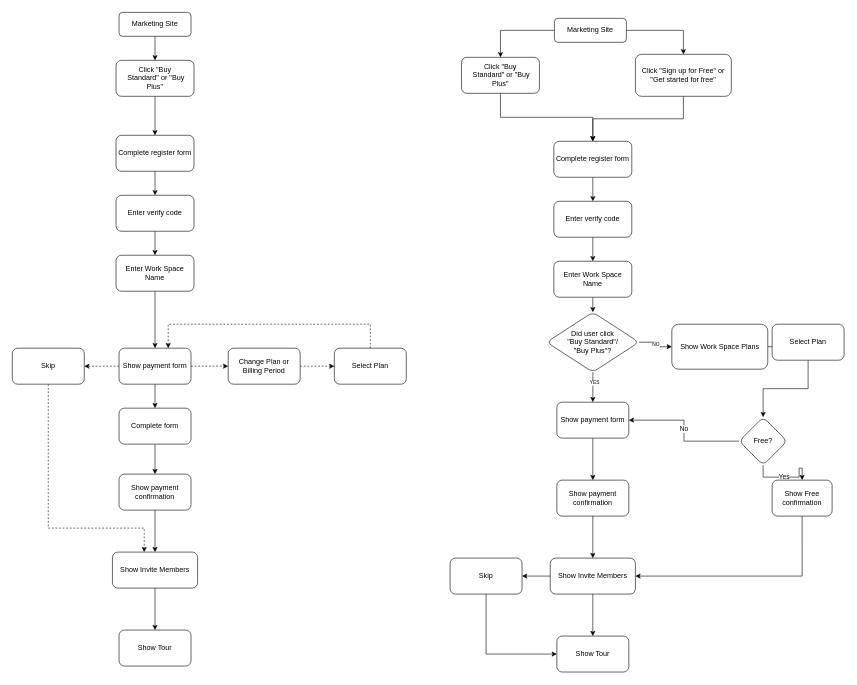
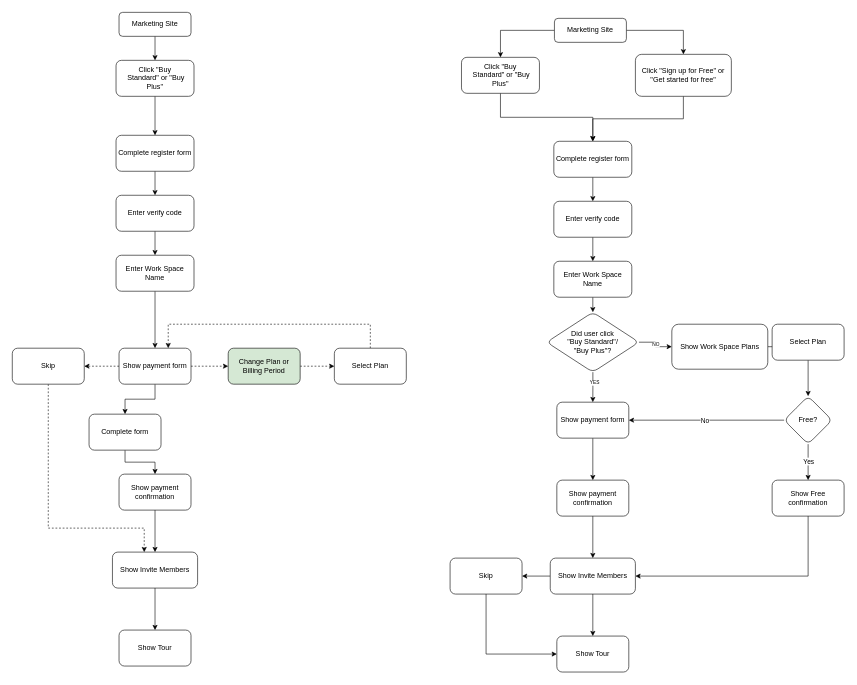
  <mxCell id="0" />
  <mxCell id="1" parent="0" />
  <mxCell id="2" value="" style="edgeStyle=orthogonalEdgeStyle;rounded=0;orthogonalLoop=1;jettySize=auto;html=1;fontSize=12;" edge="1" parent="1" source="3" target="5"><mxGeometry relative="1" as="geometry" /></mxCell>
  <mxCell id="3" value="Marketing Site" style="rounded=1;whiteSpace=wrap;html=1;fontSize=12;glass=0;strokeWidth=1;shadow=0;" parent="1" vertex="1"><mxGeometry x="197.99" y="20" width="120" height="40" as="geometry" /></mxCell>
  <mxCell id="4" value="" style="edgeStyle=orthogonalEdgeStyle;rounded=0;orthogonalLoop=1;jettySize=auto;html=1;fontSize=12;" edge="1" parent="1" source="5" target="7"><mxGeometry relative="1" as="geometry" /></mxCell>
  <mxCell id="5" value="&lt;div&gt;Click &quot;Buy&lt;/div&gt;&lt;div&gt;&amp;nbsp;Standard&quot; or &quot;Buy Plus&quot;&lt;/div&gt;" style="rounded=1;whiteSpace=wrap;html=1;fontSize=12;glass=0;strokeWidth=1;shadow=0;" parent="1" vertex="1"><mxGeometry x="192.99" y="100" width="130" height="60" as="geometry" /></mxCell>
  <mxCell id="6" value="" style="edgeStyle=orthogonalEdgeStyle;rounded=0;orthogonalLoop=1;jettySize=auto;html=1;" parent="1" source="7" target="9" edge="1"><mxGeometry relative="1" as="geometry" /></mxCell>
  <mxCell id="7" value="&lt;div&gt;Complete register form&lt;/div&gt;" style="rounded=1;whiteSpace=wrap;html=1;fontSize=12;glass=0;strokeWidth=1;shadow=0;" parent="1" vertex="1"><mxGeometry x="193" y="225" width="130" height="60" as="geometry" /></mxCell>
  <mxCell id="8" value="" style="edgeStyle=orthogonalEdgeStyle;rounded=0;orthogonalLoop=1;jettySize=auto;html=1;" parent="1" source="9" target="11" edge="1"><mxGeometry relative="1" as="geometry" /></mxCell>
  <mxCell id="9" value="&lt;div&gt;Enter verify code&lt;/div&gt;" style="rounded=1;whiteSpace=wrap;html=1;fontSize=12;glass=0;strokeWidth=1;shadow=0;" parent="1" vertex="1"><mxGeometry x="193" y="325" width="130" height="60" as="geometry" /></mxCell>
  <mxCell id="10" style="edgeStyle=orthogonalEdgeStyle;rounded=0;orthogonalLoop=1;jettySize=auto;html=1;exitX=0.5;exitY=1;exitDx=0;exitDy=0;fontSize=12;" edge="1" parent="1" source="11" target="15"><mxGeometry relative="1" as="geometry" /></mxCell>
  <mxCell id="11" value="&lt;div&gt;Enter Work Space Name&lt;/div&gt;" style="rounded=1;whiteSpace=wrap;html=1;fontSize=12;glass=0;strokeWidth=1;shadow=0;" parent="1" vertex="1"><mxGeometry x="193" y="425" width="130" height="60" as="geometry" /></mxCell>
  <mxCell id="12" value="" style="edgeStyle=orthogonalEdgeStyle;rounded=0;orthogonalLoop=1;jettySize=auto;html=1;fontSize=12;dashed=1;" edge="1" parent="1" source="15" target="17"><mxGeometry relative="1" as="geometry" /></mxCell>
  <mxCell id="13" value="" style="edgeStyle=orthogonalEdgeStyle;rounded=0;orthogonalLoop=1;jettySize=auto;html=1;fontSize=12;" edge="1" parent="1" source="15" target="65"><mxGeometry relative="1" as="geometry" /></mxCell>
  <mxCell id="14" value="" style="edgeStyle=orthogonalEdgeStyle;rounded=0;orthogonalLoop=1;jettySize=auto;html=1;fontSize=12;dashed=1;" edge="1" parent="1" source="15" target="67"><mxGeometry relative="1" as="geometry" /></mxCell>
  <mxCell id="15" value="Show payment form" style="whiteSpace=wrap;html=1;rounded=1;shadow=0;fontSize=12;strokeWidth=1;glass=0;" parent="1" vertex="1"><mxGeometry x="197.995" y="580" width="120" height="60" as="geometry" /></mxCell>
  <mxCell id="16" value="" style="edgeStyle=orthogonalEdgeStyle;rounded=0;orthogonalLoop=1;jettySize=auto;html=1;dashed=1;" edge="1" parent="1" source="17" target="24"><mxGeometry relative="1" as="geometry" /></mxCell>
- <mxCell id="17" value="&lt;div&gt;Change Plan or Billing Period&lt;/div&gt;" style="whiteSpace=wrap;html=1;rounded=1;shadow=0;fontSize=12;strokeWidth=1;glass=0;" parent="1" vertex="1"><mxGeometry x="379.995" y="580" width="120" height="60" as="geometry" /></mxCell>
+ <mxCell id="17" value="&lt;div&gt;Change Plan or Billing Period&lt;/div&gt;" style="whiteSpace=wrap;html=1;rounded=1;shadow=0;fontSize=12;strokeWidth=1;glass=0;fillColor=#d5e8d4;" parent="1" vertex="1"><mxGeometry x="379.995" y="580" width="120" height="60" as="geometry" /></mxCell>
  <mxCell id="18" style="edgeStyle=orthogonalEdgeStyle;rounded=0;orthogonalLoop=1;jettySize=auto;html=1;exitX=0.5;exitY=1;exitDx=0;exitDy=0;entryX=0.5;entryY=0;entryDx=0;entryDy=0;fontSize=12;" parent="1" source="19" target="20" edge="1"><mxGeometry relative="1" as="geometry" /></mxCell>
  <mxCell id="19" value="Show Invite Members" style="whiteSpace=wrap;html=1;rounded=1;shadow=0;fontSize=12;strokeWidth=1;glass=0;" parent="1" vertex="1"><mxGeometry x="187" y="920" width="141.99" height="60" as="geometry" /></mxCell>
  <mxCell id="20" value="Show Tour" style="whiteSpace=wrap;html=1;rounded=1;shadow=0;fontSize=12;strokeWidth=1;glass=0;" parent="1" vertex="1"><mxGeometry x="198.005" y="1050" width="120" height="60" as="geometry" /></mxCell>
  <mxCell id="21" style="edgeStyle=orthogonalEdgeStyle;rounded=0;orthogonalLoop=1;jettySize=auto;html=1;exitX=0.5;exitY=1;exitDx=0;exitDy=0;entryX=0.5;entryY=0;entryDx=0;entryDy=0;fontSize=12;" parent="1" source="22" target="19" edge="1"><mxGeometry relative="1" as="geometry" /></mxCell>
  <mxCell id="22" value="Show payment confirmation" style="whiteSpace=wrap;html=1;rounded=1;shadow=0;fontSize=12;strokeWidth=1;glass=0;" parent="1" vertex="1"><mxGeometry x="197.995" y="790" width="120" height="60" as="geometry" /></mxCell>
  <mxCell id="23" style="edgeStyle=orthogonalEdgeStyle;rounded=0;orthogonalLoop=1;jettySize=auto;html=1;exitX=0.5;exitY=0;exitDx=0;exitDy=0;fontSize=12;dashed=1;" edge="1" parent="1" source="24"><mxGeometry relative="1" as="geometry"><mxPoint x="280" y="580" as="targetPoint" /><Array as="points"><mxPoint x="617" y="540" /><mxPoint x="280" y="540" /><mxPoint x="280" y="580" /></Array></mxGeometry></mxCell>
  <mxCell id="24" value="Select Plan" style="whiteSpace=wrap;html=1;rounded=1;shadow=0;fontSize=12;strokeWidth=1;glass=0;" parent="1" vertex="1"><mxGeometry x="556.995" y="580" width="120" height="60" as="geometry" /></mxCell>
  <mxCell id="25" value="" style="edgeStyle=orthogonalEdgeStyle;rounded=0;orthogonalLoop=1;jettySize=auto;html=1;" edge="1" parent="1" source="27" target="29"><mxGeometry relative="1" as="geometry" /></mxCell>
  <mxCell id="26" value="" style="edgeStyle=orthogonalEdgeStyle;rounded=0;orthogonalLoop=1;jettySize=auto;html=1;" edge="1" parent="1" source="27" target="31"><mxGeometry relative="1" as="geometry" /></mxCell>
  <mxCell id="27" value="Marketing Site" style="rounded=1;whiteSpace=wrap;html=1;fontSize=12;glass=0;strokeWidth=1;shadow=0;" vertex="1" parent="1"><mxGeometry x="923.99" y="30" width="120" height="40" as="geometry" /></mxCell>
  <mxCell id="28" value="" style="edgeStyle=orthogonalEdgeStyle;rounded=0;orthogonalLoop=1;jettySize=auto;html=1;exitX=0.5;exitY=1;exitDx=0;exitDy=0;" edge="1" parent="1" source="29" target="33"><mxGeometry relative="1" as="geometry" /></mxCell>
  <mxCell id="29" value="&lt;div&gt;Click &quot;Buy&lt;/div&gt;&lt;div&gt;&amp;nbsp;Standard&quot; or &quot;Buy Plus&quot;&lt;/div&gt;" style="rounded=1;whiteSpace=wrap;html=1;fontSize=12;glass=0;strokeWidth=1;shadow=0;" vertex="1" parent="1"><mxGeometry x="768.99" y="95" width="130" height="60" as="geometry" /></mxCell>
  <mxCell id="30" style="edgeStyle=orthogonalEdgeStyle;rounded=0;orthogonalLoop=1;jettySize=auto;html=1;exitX=0.5;exitY=1;exitDx=0;exitDy=0;entryX=0.5;entryY=0;entryDx=0;entryDy=0;" edge="1" parent="1" source="31" target="33"><mxGeometry relative="1" as="geometry" /></mxCell>
  <mxCell id="31" value="Click &quot;Sign up for Free&quot; or &quot;Get started for free&quot;" style="rounded=1;whiteSpace=wrap;html=1;fontSize=12;glass=0;strokeWidth=1;shadow=0;" vertex="1" parent="1"><mxGeometry x="1058.99" y="90" width="160" height="70" as="geometry" /></mxCell>
  <mxCell id="32" value="" style="edgeStyle=orthogonalEdgeStyle;rounded=0;orthogonalLoop=1;jettySize=auto;html=1;" edge="1" parent="1" source="33" target="35"><mxGeometry relative="1" as="geometry" /></mxCell>
  <mxCell id="33" value="&lt;div&gt;Complete register form&lt;/div&gt;" style="rounded=1;whiteSpace=wrap;html=1;fontSize=12;glass=0;strokeWidth=1;shadow=0;" vertex="1" parent="1"><mxGeometry x="922.99" y="235" width="130" height="60" as="geometry" /></mxCell>
  <mxCell id="34" value="" style="edgeStyle=orthogonalEdgeStyle;rounded=0;orthogonalLoop=1;jettySize=auto;html=1;" edge="1" parent="1" source="35" target="37"><mxGeometry relative="1" as="geometry" /></mxCell>
  <mxCell id="35" value="&lt;div&gt;Enter verify code&lt;/div&gt;" style="rounded=1;whiteSpace=wrap;html=1;fontSize=12;glass=0;strokeWidth=1;shadow=0;" vertex="1" parent="1"><mxGeometry x="922.99" y="335" width="130" height="60" as="geometry" /></mxCell>
  <mxCell id="36" value="" style="edgeStyle=orthogonalEdgeStyle;rounded=0;orthogonalLoop=1;jettySize=auto;html=1;" edge="1" parent="1" source="37" target="42"><mxGeometry relative="1" as="geometry" /></mxCell>
  <mxCell id="37" value="&lt;div&gt;Enter Work Space Name&lt;/div&gt;" style="rounded=1;whiteSpace=wrap;html=1;fontSize=12;glass=0;strokeWidth=1;shadow=0;" vertex="1" parent="1"><mxGeometry x="922.99" y="435" width="130" height="60" as="geometry" /></mxCell>
  <mxCell id="38" value="" style="edgeStyle=orthogonalEdgeStyle;rounded=0;orthogonalLoop=1;jettySize=auto;html=1;fontSize=8;" edge="1" parent="1" source="42" target="44"><mxGeometry relative="1" as="geometry" /></mxCell>
  <mxCell id="39" value="YES" style="edgeLabel;html=1;align=center;verticalAlign=middle;resizable=0;points=[];fontSize=8;" vertex="1" connectable="0" parent="38"><mxGeometry x="-0.292" y="2" relative="1" as="geometry"><mxPoint as="offset" /></mxGeometry></mxCell>
  <mxCell id="40" value="" style="edgeStyle=orthogonalEdgeStyle;rounded=0;orthogonalLoop=1;jettySize=auto;html=1;fontSize=8;" edge="1" parent="1" source="42" target="46"><mxGeometry relative="1" as="geometry" /></mxCell>
  <mxCell id="41" value="NO" style="edgeLabel;html=1;align=center;verticalAlign=middle;resizable=0;points=[];fontSize=8;" vertex="1" connectable="0" parent="40"><mxGeometry x="-0.014" relative="1" as="geometry"><mxPoint as="offset" /></mxGeometry></mxCell>
  <mxCell id="42" value="&lt;div style=&quot;font-size: 12px;&quot;&gt;Did user click &lt;br style=&quot;font-size: 12px;&quot;&gt;&lt;/div&gt;&lt;div style=&quot;font-size: 12px;&quot;&gt;&quot;Buy Standard&quot;/&lt;br style=&quot;font-size: 12px;&quot;&gt;&lt;/div&gt;&lt;div style=&quot;font-size: 12px;&quot;&gt;&quot;Buy Plus&quot;?&lt;/div&gt;" style="rhombus;whiteSpace=wrap;html=1;rounded=1;shadow=0;strokeWidth=1;glass=0;fontSize=12;" vertex="1" parent="1"><mxGeometry x="911.06" y="520" width="153.88" height="100" as="geometry" /></mxCell>
  <mxCell id="43" style="edgeStyle=orthogonalEdgeStyle;rounded=0;orthogonalLoop=1;jettySize=auto;html=1;exitX=0.5;exitY=1;exitDx=0;exitDy=0;entryX=0.5;entryY=0;entryDx=0;entryDy=0;fontSize=12;" edge="1" parent="1" source="44" target="54"><mxGeometry relative="1" as="geometry" /></mxCell>
  <mxCell id="44" value="Show payment form" style="whiteSpace=wrap;html=1;rounded=1;shadow=0;fontSize=12;strokeWidth=1;glass=0;" vertex="1" parent="1"><mxGeometry x="927.995" y="670" width="120" height="60" as="geometry" /></mxCell>
  <mxCell id="45" value="" style="edgeStyle=orthogonalEdgeStyle;rounded=0;orthogonalLoop=1;jettySize=auto;html=1;" edge="1" parent="1" source="46" target="56"><mxGeometry relative="1" as="geometry" /></mxCell>
  <mxCell id="46" value="&lt;div&gt;Show Work Space Plans&lt;/div&gt;" style="whiteSpace=wrap;html=1;rounded=1;shadow=0;fontSize=12;strokeWidth=1;glass=0;" vertex="1" parent="1"><mxGeometry x="1119.745" y="540" width="160" height="75" as="geometry" /></mxCell>
  <mxCell id="47" style="edgeStyle=orthogonalEdgeStyle;rounded=0;orthogonalLoop=1;jettySize=auto;html=1;exitX=0.5;exitY=1;exitDx=0;exitDy=0;entryX=0;entryY=0.5;entryDx=0;entryDy=0;fontSize=12;" edge="1" parent="1" source="48" target="52"><mxGeometry relative="1" as="geometry" /></mxCell>
  <mxCell id="48" value="Skip" style="whiteSpace=wrap;html=1;rounded=1;shadow=0;fontSize=12;strokeWidth=1;glass=0;" vertex="1" parent="1"><mxGeometry x="749.995" y="930" width="120" height="60" as="geometry" /></mxCell>
  <mxCell id="49" style="edgeStyle=orthogonalEdgeStyle;rounded=0;orthogonalLoop=1;jettySize=auto;html=1;exitX=0.5;exitY=1;exitDx=0;exitDy=0;entryX=0.5;entryY=0;entryDx=0;entryDy=0;fontSize=12;" edge="1" parent="1" source="51" target="52"><mxGeometry relative="1" as="geometry" /></mxCell>
  <mxCell id="50" style="edgeStyle=orthogonalEdgeStyle;rounded=0;orthogonalLoop=1;jettySize=auto;html=1;exitX=0;exitY=0.5;exitDx=0;exitDy=0;entryX=1;entryY=0.5;entryDx=0;entryDy=0;fontSize=12;" edge="1" parent="1" source="51" target="48"><mxGeometry relative="1" as="geometry" /></mxCell>
  <mxCell id="51" value="Show Invite Members" style="whiteSpace=wrap;html=1;rounded=1;shadow=0;fontSize=12;strokeWidth=1;glass=0;" vertex="1" parent="1"><mxGeometry x="916.99" y="930" width="141.99" height="60" as="geometry" /></mxCell>
  <mxCell id="52" value="Show Tour" style="whiteSpace=wrap;html=1;rounded=1;shadow=0;fontSize=12;strokeWidth=1;glass=0;" vertex="1" parent="1"><mxGeometry x="927.995" y="1060" width="120" height="60" as="geometry" /></mxCell>
  <mxCell id="53" style="edgeStyle=orthogonalEdgeStyle;rounded=0;orthogonalLoop=1;jettySize=auto;html=1;exitX=0.5;exitY=1;exitDx=0;exitDy=0;entryX=0.5;entryY=0;entryDx=0;entryDy=0;fontSize=12;" edge="1" parent="1" source="54" target="51"><mxGeometry relative="1" as="geometry" /></mxCell>
  <mxCell id="54" value="Show payment confirmation" style="whiteSpace=wrap;html=1;rounded=1;shadow=0;fontSize=12;strokeWidth=1;glass=0;" vertex="1" parent="1"><mxGeometry x="927.995" y="800" width="120" height="60" as="geometry" /></mxCell>
  <mxCell id="55" value="" style="edgeStyle=orthogonalEdgeStyle;rounded=0;orthogonalLoop=1;jettySize=auto;html=1;" edge="1" parent="1" source="56" target="61"><mxGeometry relative="1" as="geometry" /></mxCell>
  <mxCell id="56" value="Select Plan" style="whiteSpace=wrap;html=1;rounded=1;shadow=0;fontSize=12;strokeWidth=1;glass=0;" vertex="1" parent="1"><mxGeometry x="1286.995" y="540" width="120" height="60" as="geometry" /></mxCell>
  <mxCell id="57" value="" style="edgeStyle=orthogonalEdgeStyle;rounded=0;orthogonalLoop=1;jettySize=auto;html=1;" edge="1" parent="1" source="61" target="63"><mxGeometry relative="1" as="geometry" /></mxCell>
  <mxCell id="58" value="Yes" style="edgeLabel;html=1;align=center;verticalAlign=middle;resizable=0;points=[];" vertex="1" connectable="0" parent="57"><mxGeometry x="-0.083" y="1" relative="1" as="geometry"><mxPoint as="offset" /></mxGeometry></mxCell>
  <mxCell id="59" style="edgeStyle=orthogonalEdgeStyle;rounded=0;orthogonalLoop=1;jettySize=auto;html=1;exitX=0;exitY=0.5;exitDx=0;exitDy=0;entryX=1;entryY=0.5;entryDx=0;entryDy=0;" edge="1" parent="1" source="61" target="44"><mxGeometry relative="1" as="geometry" /></mxCell>
  <mxCell id="60" value="No" style="edgeLabel;html=1;align=center;verticalAlign=middle;resizable=0;points=[];" vertex="1" connectable="0" parent="59"><mxGeometry x="0.021" y="1" relative="1" as="geometry"><mxPoint as="offset" /></mxGeometry></mxCell>
- <mxCell id="61" value="Free?" style="rhombus;whiteSpace=wrap;html=1;rounded=1;shadow=0;strokeWidth=1;glass=0;" vertex="1" parent="1"><mxGeometry x="1231.995" y="695" width="80" height="80" as="geometry" /></mxCell>
+ <mxCell id="61" value="Free?" style="rhombus;whiteSpace=wrap;html=1;rounded=1;shadow=0;strokeWidth=1;glass=0;" vertex="1" parent="1"><mxGeometry x="1306.995" y="660" width="80" height="80" as="geometry" /></mxCell>
  <mxCell id="62" style="edgeStyle=orthogonalEdgeStyle;rounded=0;orthogonalLoop=1;jettySize=auto;html=1;exitX=0.5;exitY=1;exitDx=0;exitDy=0;entryX=1;entryY=0.5;entryDx=0;entryDy=0;" edge="1" parent="1" source="63" target="51"><mxGeometry relative="1" as="geometry" /></mxCell>
- <mxCell id="63" value="&lt;div&gt;Show Free confirmation&lt;/div&gt;" style="whiteSpace=wrap;html=1;rounded=1;shadow=0;strokeWidth=1;glass=0;" vertex="1" parent="1"><mxGeometry x="1286.995" y="800" width="100" height="60" as="geometry" /></mxCell>
+ <mxCell id="63" value="&lt;div&gt;Show Free confirmation&lt;/div&gt;" style="whiteSpace=wrap;html=1;rounded=1;shadow=0;strokeWidth=1;glass=0;" vertex="1" parent="1"><mxGeometry x="1286.995" y="800" width="120" height="60" as="geometry" /></mxCell>
  <mxCell id="64" value="" style="edgeStyle=orthogonalEdgeStyle;rounded=0;orthogonalLoop=1;jettySize=auto;html=1;fontSize=12;" edge="1" parent="1" source="65" target="22"><mxGeometry relative="1" as="geometry" /></mxCell>
- <mxCell id="65" value="&lt;div&gt;Complete form&lt;/div&gt;" style="whiteSpace=wrap;html=1;rounded=1;shadow=0;fontSize=12;strokeWidth=1;glass=0;" vertex="1" parent="1"><mxGeometry x="197.995" y="680" width="120" height="60" as="geometry" /></mxCell>
+ <mxCell id="65" value="&lt;div&gt;Complete form&lt;/div&gt;" style="whiteSpace=wrap;html=1;rounded=1;shadow=0;fontSize=12;strokeWidth=1;glass=0;" vertex="1" parent="1"><mxGeometry x="147.995" y="690" width="120" height="60" as="geometry" /></mxCell>
  <mxCell id="66" style="edgeStyle=orthogonalEdgeStyle;rounded=0;orthogonalLoop=1;jettySize=auto;html=1;exitX=0.5;exitY=1;exitDx=0;exitDy=0;fontSize=12;dashed=1;" edge="1" parent="1" source="67"><mxGeometry relative="1" as="geometry"><mxPoint x="240" y="920" as="targetPoint" /><Array as="points"><mxPoint x="80" y="880" /><mxPoint x="240" y="880" /><mxPoint x="240" y="920" /></Array></mxGeometry></mxCell>
  <mxCell id="67" value="&lt;div&gt;Skip&lt;/div&gt;" style="whiteSpace=wrap;html=1;rounded=1;shadow=0;fontSize=12;strokeWidth=1;glass=0;" vertex="1" parent="1"><mxGeometry x="20.005" y="580" width="120" height="60" as="geometry" /></mxCell>
